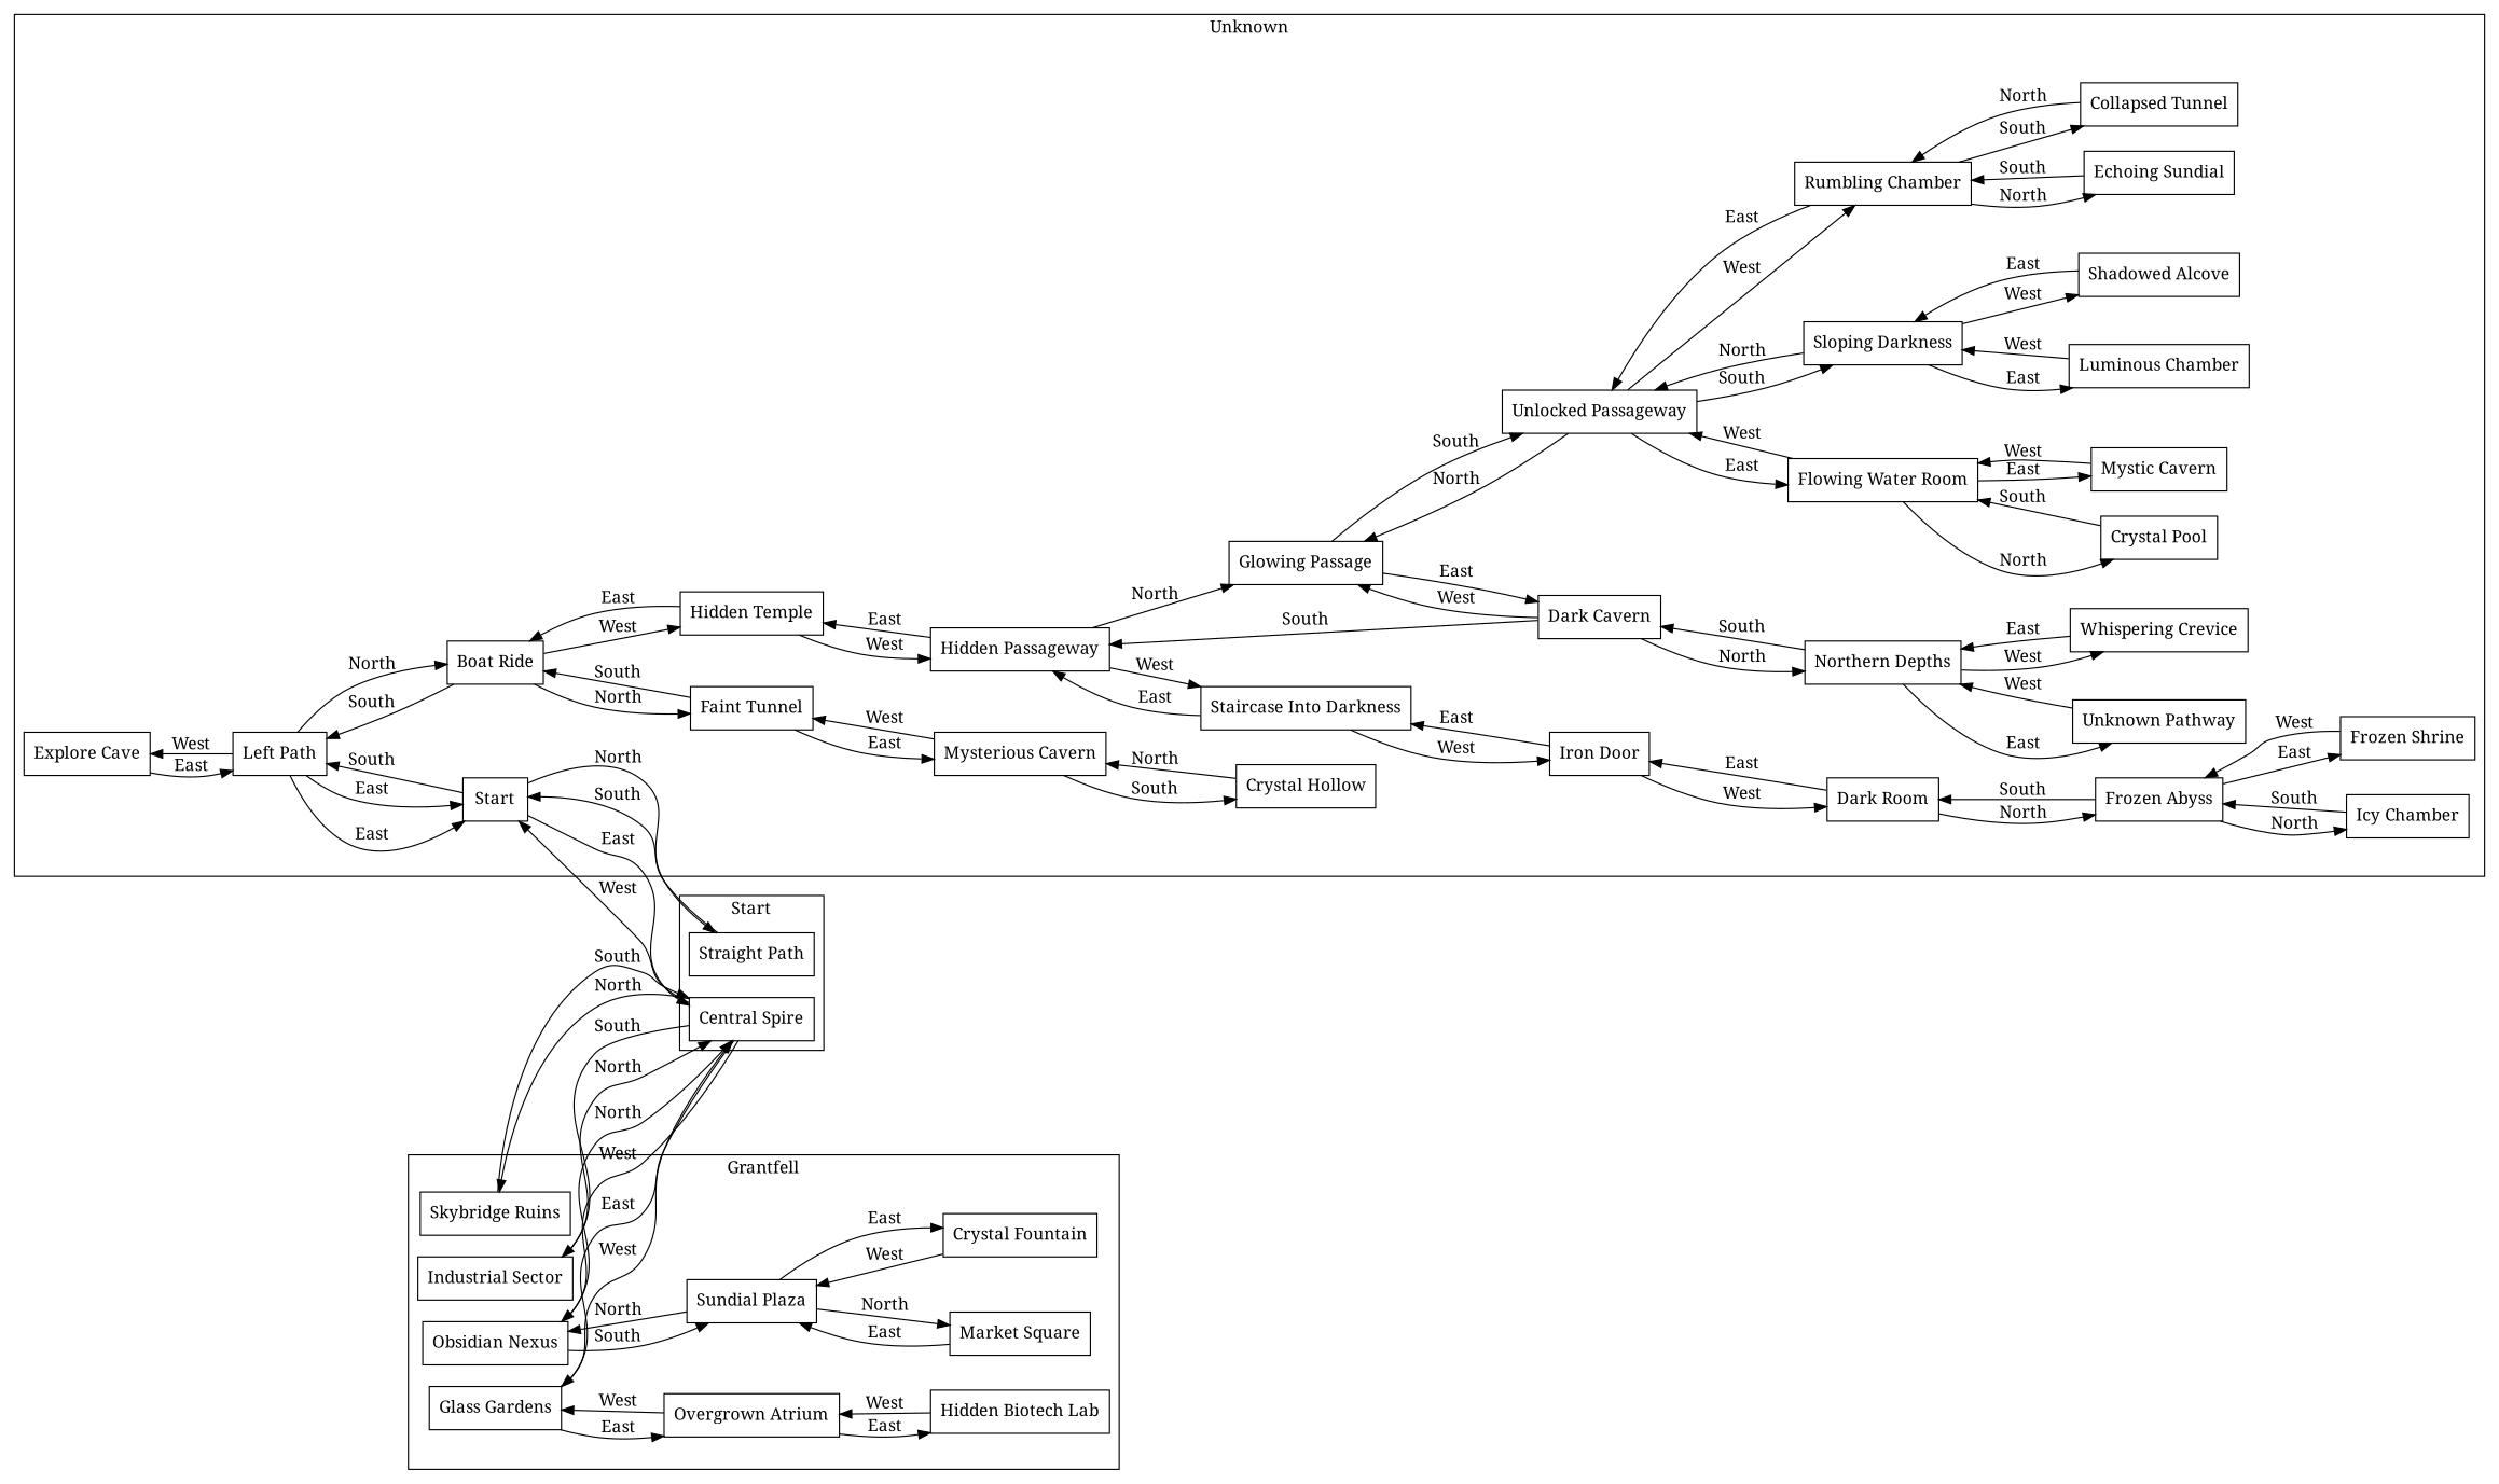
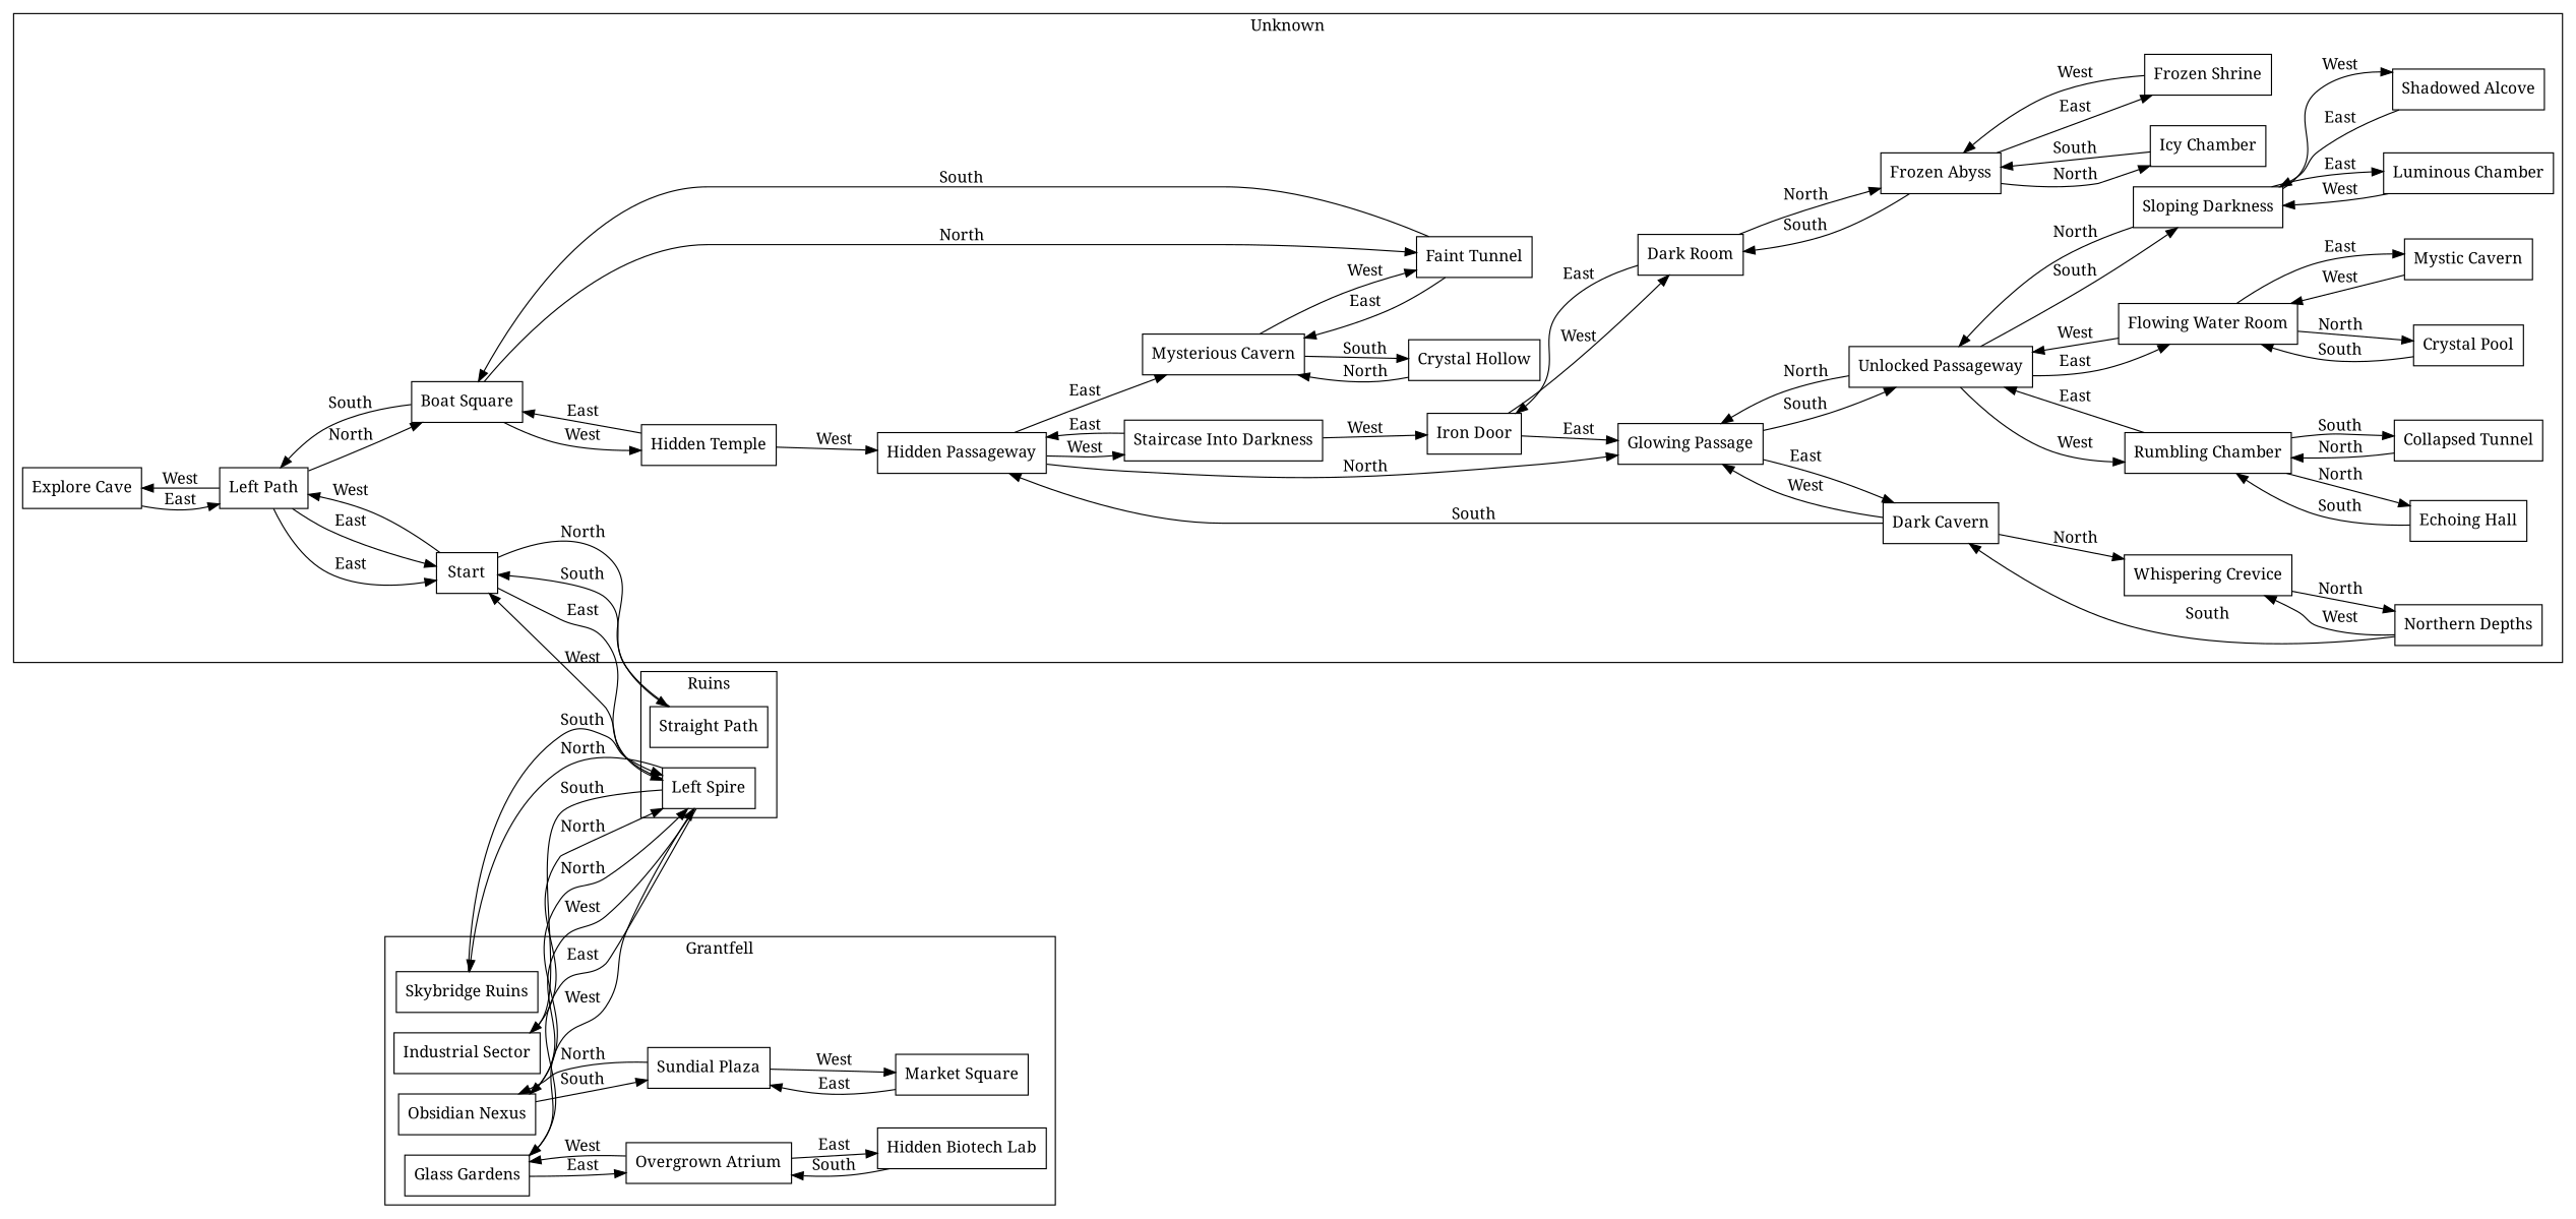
  digraph {
    fontname="Noto Serif"
    rankdir=LR
    node [fontname="Noto Serif" shape=rectangle]
    edge [fontname="Noto Serif"]
    "Explore Cave"
    "Left Path"
-   "Boat Ride"
+   "Boat Ride" [label="Boat Square"]
    Start
    "Whispering Crevice"
    "Northern Depths"
    "Dark Cavern"
-   "Unknown Pathway"
    "Icy Chamber"
    "Frozen Abyss"
    "Dark Room"
    "Frozen Shrine"
    "Iron Door"
    "Staircase Into Darkness"
    "Flowing Water Room"
    "Crystal Pool"
    "Mystic Cavern"
    "Unlocked Passageway"
    "Glowing Passage"
    "Sloping Darkness"
    "Rumbling Chamber"
    "Luminous Chamber"
    "Shadowed Alcove"
-   "Echoing Hall" [label="Echoing Sundial"]
+   "Echoing Hall"
    "Collapsed Tunnel"
    "Faint Tunnel"
    "Hidden Temple"
    "Mysterious Cavern"
    "Hidden Passageway"
    "Crystal Hollow"
    "Straight Path"
-   "Central Spire"
+   "Central Spire" [label="Left Spire"]
    "Obsidian Nexus"
    "Skybridge Ruins"
    "Industrial Sector"
    "Glass Gardens"
    "Sundial Plaza"
-   "Crystal Fountain"
    "Market Square"
    "Hidden Biotech Lab"
    "Overgrown Atrium"
    subgraph cluster_1 {
      label=Unknown
      "Explore Cave"
      "Left Path"
      "Boat Ride"
      Start
      "Whispering Crevice"
      "Northern Depths"
      "Dark Cavern"
-     "Unknown Pathway"
      "Icy Chamber"
      "Frozen Abyss"
      "Dark Room"
      "Frozen Shrine"
      "Iron Door"
      "Staircase Into Darkness"
      "Flowing Water Room"
      "Crystal Pool"
      "Mystic Cavern"
      "Unlocked Passageway"
      "Glowing Passage"
      "Sloping Darkness"
      "Rumbling Chamber"
      "Luminous Chamber"
      "Shadowed Alcove"
      "Echoing Hall"
      "Collapsed Tunnel"
      "Faint Tunnel"
      "Hidden Temple"
      "Mysterious Cavern"
      "Hidden Passageway"
      "Crystal Hollow"
    }
    subgraph cluster_2 {
-     label=Start
+     label=Ruins
      "Straight Path"
      "Central Spire"
    }
    subgraph cluster_3 {
      label=Diddy
    }
    subgraph cluster_4 {
      label=Grantfell
      "Obsidian Nexus"
      "Skybridge Ruins"
      "Industrial Sector"
      "Glass Gardens"
      "Sundial Plaza"
-     "Crystal Fountain"
      "Market Square"
      "Hidden Biotech Lab"
      "Overgrown Atrium"
    }
    "Explore Cave" -> "Left Path" [label=East]
    "Left Path" -> "Explore Cave" [label=West]
    "Left Path" -> "Boat Ride" [label=North]
    "Left Path" -> Start [label=East]
    "Left Path" -> Start [label=East]
    "Boat Ride" -> "Left Path" [label=South]
    "Boat Ride" -> "Faint Tunnel" [label=North]
    "Boat Ride" -> "Hidden Temple" [label=West]
-   Start -> "Left Path" [label=South]
+   Start -> "Left Path" [label=West]
    Start -> "Straight Path" [label=North]
    Start -> "Central Spire" [label=East]
-   "Whispering Crevice" -> "Northern Depths" [label=East]
+   "Whispering Crevice" -> "Northern Depths" [label=North]
    "Northern Depths" -> "Whispering Crevice" [label=West]
    "Northern Depths" -> "Dark Cavern" [label=South]
-   "Northern Depths" -> "Unknown Pathway" [label=East]
-   "Dark Cavern" -> "Northern Depths" [label=North]
+   "Dark Cavern" -> "Whispering Crevice" [label=North]
    "Dark Cavern" -> "Glowing Passage" [label=West]
    "Dark Cavern" -> "Hidden Passageway" [label=South]
-   "Unknown Pathway" -> "Northern Depths" [label=West]
    "Icy Chamber" -> "Frozen Abyss" [label=South]
    "Frozen Abyss" -> "Icy Chamber" [label=North]
    "Frozen Abyss" -> "Dark Room" [label=South]
    "Frozen Abyss" -> "Frozen Shrine" [label=East]
    "Dark Room" -> "Frozen Abyss" [label=North]
    "Dark Room" -> "Iron Door" [label=East]
    "Frozen Shrine" -> "Frozen Abyss" [label=West]
    "Iron Door" -> "Dark Room" [label=West]
-   "Iron Door" -> "Staircase Into Darkness" [label=East]
+   "Iron Door" -> "Glowing Passage" [label=East]
    "Staircase Into Darkness" -> "Iron Door" [label=West]
    "Staircase Into Darkness" -> "Hidden Passageway" [label=East]
    "Flowing Water Room" -> "Crystal Pool" [label=North]
    "Flowing Water Room" -> "Mystic Cavern" [label=East]
    "Flowing Water Room" -> "Unlocked Passageway" [label=West]
    "Crystal Pool" -> "Flowing Water Room" [label=South]
    "Mystic Cavern" -> "Flowing Water Room" [label=West]
    "Unlocked Passageway" -> "Flowing Water Room" [label=East]
    "Unlocked Passageway" -> "Glowing Passage" [label=North]
    "Unlocked Passageway" -> "Sloping Darkness" [label=South]
    "Unlocked Passageway" -> "Rumbling Chamber" [label=West]
    "Glowing Passage" -> "Dark Cavern" [label=East]
    "Glowing Passage" -> "Unlocked Passageway" [label=South]
    "Sloping Darkness" -> "Unlocked Passageway" [label=North]
    "Sloping Darkness" -> "Luminous Chamber" [label=East]
    "Sloping Darkness" -> "Shadowed Alcove" [label=West]
    "Rumbling Chamber" -> "Unlocked Passageway" [label=East]
    "Rumbling Chamber" -> "Echoing Hall" [label=North]
    "Rumbling Chamber" -> "Collapsed Tunnel" [label=South]
    "Luminous Chamber" -> "Sloping Darkness" [label=West]
    "Shadowed Alcove" -> "Sloping Darkness" [label=East]
    "Echoing Hall" -> "Rumbling Chamber" [label=South]
    "Collapsed Tunnel" -> "Rumbling Chamber" [label=North]
    "Faint Tunnel" -> "Boat Ride" [label=South]
    "Faint Tunnel" -> "Mysterious Cavern" [label=East]
    "Hidden Temple" -> "Boat Ride" [label=East]
    "Hidden Temple" -> "Hidden Passageway" [label=West]
    "Mysterious Cavern" -> "Faint Tunnel" [label=West]
    "Mysterious Cavern" -> "Crystal Hollow" [label=South]
    "Hidden Passageway" -> "Staircase Into Darkness" [label=West]
    "Hidden Passageway" -> "Glowing Passage" [label=North]
-   "Hidden Passageway" -> "Hidden Temple" [label=East]
+   "Hidden Passageway" -> "Mysterious Cavern" [label=East]
    "Crystal Hollow" -> "Mysterious Cavern" [label=North]
    "Straight Path" -> Start [label=South]
    "Central Spire" -> Start [label=West]
    "Central Spire" -> "Obsidian Nexus" [label=West]
    "Central Spire" -> "Skybridge Ruins" [label=North]
    "Central Spire" -> "Industrial Sector" [label=South]
    "Central Spire" -> "Glass Gardens" [label=East]
    "Obsidian Nexus" -> "Central Spire" [label=North]
    "Obsidian Nexus" -> "Sundial Plaza" [label=South]
    "Skybridge Ruins" -> "Central Spire" [label=South]
    "Industrial Sector" -> "Central Spire" [label=North]
    "Glass Gardens" -> "Central Spire" [label=West]
    "Glass Gardens" -> "Overgrown Atrium" [label=East]
    "Sundial Plaza" -> "Obsidian Nexus" [label=North]
-   "Sundial Plaza" -> "Crystal Fountain" [label=East]
-   "Sundial Plaza" -> "Market Square" [label=North]
-   "Crystal Fountain" -> "Sundial Plaza" [label=West]
+   "Sundial Plaza" -> "Market Square" [label=West]
    "Market Square" -> "Sundial Plaza" [label=East]
-   "Hidden Biotech Lab" -> "Overgrown Atrium" [label=West]
+   "Hidden Biotech Lab" -> "Overgrown Atrium" [label=South]
    "Overgrown Atrium" -> "Glass Gardens" [label=West]
    "Overgrown Atrium" -> "Hidden Biotech Lab" [label=East]
  }
